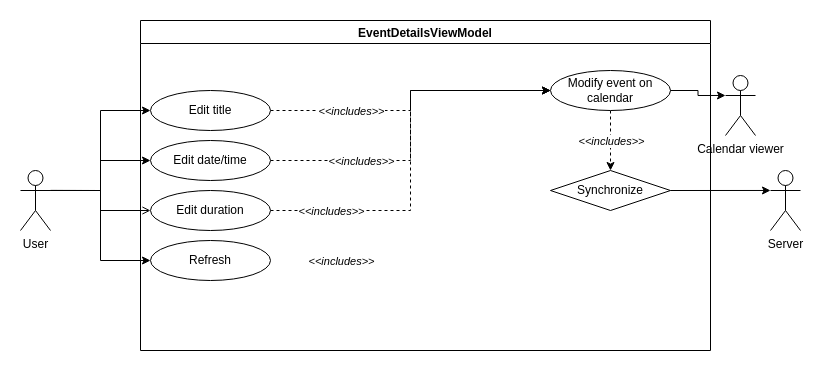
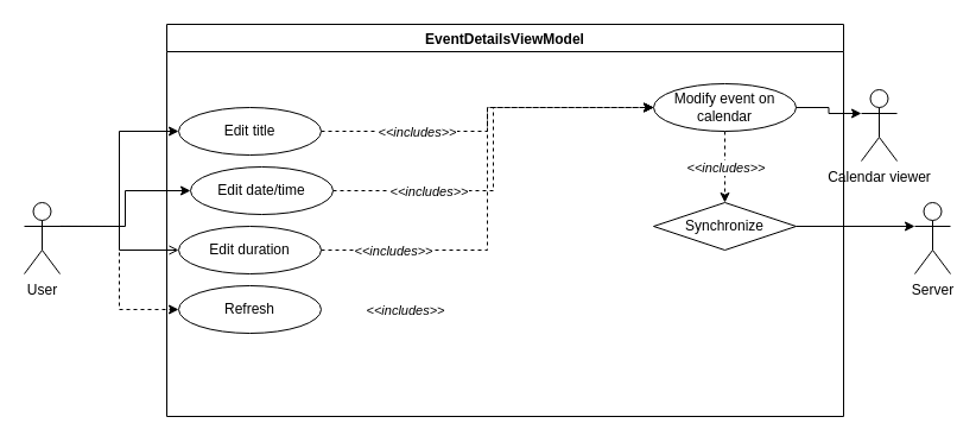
  <mxCell id="0" />
  <mxCell id="1" parent="0" />
  <mxCell id="2" style="edgeStyle=orthogonalEdgeStyle;rounded=0;orthogonalLoop=1;jettySize=auto;html=1;exitX=1;exitY=0.333;exitDx=0;exitDy=0;exitPerimeter=0;entryX=0;entryY=0.5;entryDx=0;entryDy=0;endArrow=open;" edge="1" parent="1" source="6" target="12"><mxGeometry relative="1" as="geometry" /></mxCell>
- <mxCell id="3" style="edgeStyle=orthogonalEdgeStyle;rounded=0;orthogonalLoop=1;jettySize=auto;html=1;exitX=1;exitY=0.333;exitDx=0;exitDy=0;exitPerimeter=0;entryX=0;entryY=0.5;entryDx=0;entryDy=0;" edge="1" parent="1" source="6" target="10"><mxGeometry relative="1" as="geometry" /></mxCell>
+ <mxCell id="3" style="edgeStyle=orthogonalEdgeStyle;rounded=0;orthogonalLoop=1;jettySize=auto;html=1;exitX=1;exitY=0.333;exitDx=0;exitDy=0;exitPerimeter=0;entryX=0;entryY=0.5;entryDx=0;entryDy=0;dashed=1;" edge="1" parent="1" source="6" target="10"><mxGeometry relative="1" as="geometry" /></mxCell>
  <mxCell id="4" style="edgeStyle=orthogonalEdgeStyle;rounded=0;orthogonalLoop=1;jettySize=auto;html=1;exitX=1;exitY=0.333;exitDx=0;exitDy=0;exitPerimeter=0;entryX=0;entryY=0.5;entryDx=0;entryDy=0;" edge="1" parent="1" source="6" target="14"><mxGeometry relative="1" as="geometry" /></mxCell>
  <mxCell id="5" style="edgeStyle=orthogonalEdgeStyle;rounded=0;orthogonalLoop=1;jettySize=auto;html=1;exitX=1;exitY=0.333;exitDx=0;exitDy=0;exitPerimeter=0;entryX=0;entryY=0.5;entryDx=0;entryDy=0;" edge="1" parent="1" source="6" target="16"><mxGeometry relative="1" as="geometry" /></mxCell>
  <mxCell id="6" value="User" style="shape=umlActor;verticalLabelPosition=bottom;verticalAlign=top;html=1;outlineConnect=0;" vertex="1" parent="1"><mxGeometry x="20" y="170" width="30" height="60" as="geometry" /></mxCell>
  <mxCell id="7" value="Server" style="shape=umlActor;verticalLabelPosition=bottom;verticalAlign=top;html=1;outlineConnect=0;" vertex="1" parent="1"><mxGeometry x="770" y="170" width="30" height="60" as="geometry" /></mxCell>
  <mxCell id="8" value="EventDetailsViewModel" style="swimlane;" vertex="1" parent="1"><mxGeometry x="140" y="20" width="570" height="330" as="geometry" /></mxCell>
  <mxCell id="9" value="Synchronize" style="rhombus;whiteSpace=wrap;html=1;" vertex="1" parent="8"><mxGeometry x="410" y="150" width="120" height="40" as="geometry" /></mxCell>
  <mxCell id="10" value="Refresh" style="ellipse;whiteSpace=wrap;html=1;" vertex="1" parent="8"><mxGeometry x="10" y="220" width="120" height="40" as="geometry" /></mxCell>
  <mxCell id="11" style="edgeStyle=orthogonalEdgeStyle;rounded=0;orthogonalLoop=1;jettySize=auto;html=1;exitX=1;exitY=0.5;exitDx=0;exitDy=0;entryX=0;entryY=0.5;entryDx=0;entryDy=0;dashed=1;" edge="1" parent="8" source="12" target="18"><mxGeometry relative="1" as="geometry" /></mxCell>
  <mxCell id="12" value="Edit duration" style="ellipse;whiteSpace=wrap;html=1;" vertex="1" parent="8"><mxGeometry x="10" y="170" width="120" height="40" as="geometry" /></mxCell>
  <mxCell id="13" style="edgeStyle=orthogonalEdgeStyle;rounded=0;orthogonalLoop=1;jettySize=auto;html=1;exitX=1;exitY=0.5;exitDx=0;exitDy=0;entryX=0;entryY=0.5;entryDx=0;entryDy=0;dashed=1;" edge="1" parent="8" source="14" target="18"><mxGeometry relative="1" as="geometry" /></mxCell>
- <mxCell id="14" value="Edit date/time" style="ellipse;whiteSpace=wrap;html=1;" vertex="1" parent="8"><mxGeometry x="10" y="120" width="120" height="40" as="geometry" /></mxCell>
+ <mxCell id="14" value="Edit date/time" style="ellipse;whiteSpace=wrap;html=1;" vertex="1" parent="8"><mxGeometry x="20" y="120" width="120" height="40" as="geometry" /></mxCell>
  <mxCell id="15" style="edgeStyle=orthogonalEdgeStyle;rounded=0;orthogonalLoop=1;jettySize=auto;html=1;exitX=1;exitY=0.5;exitDx=0;exitDy=0;entryX=0;entryY=0.5;entryDx=0;entryDy=0;dashed=1;" edge="1" parent="8" source="16" target="18"><mxGeometry relative="1" as="geometry" /></mxCell>
  <mxCell id="16" value="Edit title" style="ellipse;whiteSpace=wrap;html=1;" vertex="1" parent="8"><mxGeometry x="10" y="70" width="120" height="40" as="geometry" /></mxCell>
  <mxCell id="17" style="edgeStyle=orthogonalEdgeStyle;rounded=0;orthogonalLoop=1;jettySize=auto;html=1;exitX=0.5;exitY=1;exitDx=0;exitDy=0;entryX=0.5;entryY=0;entryDx=0;entryDy=0;dashed=1;" edge="1" parent="8" source="18" target="9"><mxGeometry relative="1" as="geometry" /></mxCell>
  <mxCell id="18" value="Modify event on calendar" style="ellipse;whiteSpace=wrap;html=1;" vertex="1" parent="8"><mxGeometry x="410" y="50" width="120" height="40" as="geometry" /></mxCell>
  <mxCell id="19" value="&amp;lt;&amp;lt;includes&amp;gt;&amp;gt;" style="edgeLabel;html=1;align=center;verticalAlign=middle;resizable=0;points=[];fontStyle=2" vertex="1" connectable="0" parent="8"><mxGeometry x="470" y="120" as="geometry" /></mxCell>
  <mxCell id="20" value="&amp;lt;&amp;lt;includes&amp;gt;&amp;gt;" style="edgeLabel;html=1;align=center;verticalAlign=middle;resizable=0;points=[];fontStyle=2" vertex="1" connectable="0" parent="8"><mxGeometry x="210" y="90" as="geometry" /></mxCell>
  <mxCell id="21" value="&amp;lt;&amp;lt;includes&amp;gt;&amp;gt;" style="edgeLabel;html=1;align=center;verticalAlign=middle;resizable=0;points=[];fontStyle=2" vertex="1" connectable="0" parent="8"><mxGeometry x="220" y="140" as="geometry" /></mxCell>
  <mxCell id="22" value="&amp;lt;&amp;lt;includes&amp;gt;&amp;gt;" style="edgeLabel;html=1;align=center;verticalAlign=middle;resizable=0;points=[];fontStyle=2" vertex="1" connectable="0" parent="8"><mxGeometry x="190" y="190" as="geometry" /></mxCell>
  <mxCell id="23" value="&amp;lt;&amp;lt;includes&amp;gt;&amp;gt;" style="edgeLabel;html=1;align=center;verticalAlign=middle;resizable=0;points=[];fontStyle=2" vertex="1" connectable="0" parent="8"><mxGeometry x="200" y="240" as="geometry" /></mxCell>
  <mxCell id="24" style="edgeStyle=orthogonalEdgeStyle;rounded=0;orthogonalLoop=1;jettySize=auto;html=1;exitX=1;exitY=0.5;exitDx=0;exitDy=0;entryX=0;entryY=0.333;entryDx=0;entryDy=0;entryPerimeter=0;" edge="1" parent="1" source="9" target="7"><mxGeometry relative="1" as="geometry" /></mxCell>
  <mxCell id="25" value="Calendar viewer" style="shape=umlActor;verticalLabelPosition=bottom;verticalAlign=top;html=1;outlineConnect=0;" vertex="1" parent="1"><mxGeometry x="725" y="75" width="30" height="60" as="geometry" /></mxCell>
  <mxCell id="26" style="edgeStyle=orthogonalEdgeStyle;rounded=0;orthogonalLoop=1;jettySize=auto;html=1;exitX=1;exitY=0.5;exitDx=0;exitDy=0;entryX=0;entryY=0.333;entryDx=0;entryDy=0;entryPerimeter=0;" edge="1" parent="1" source="18" target="25"><mxGeometry relative="1" as="geometry" /></mxCell>
